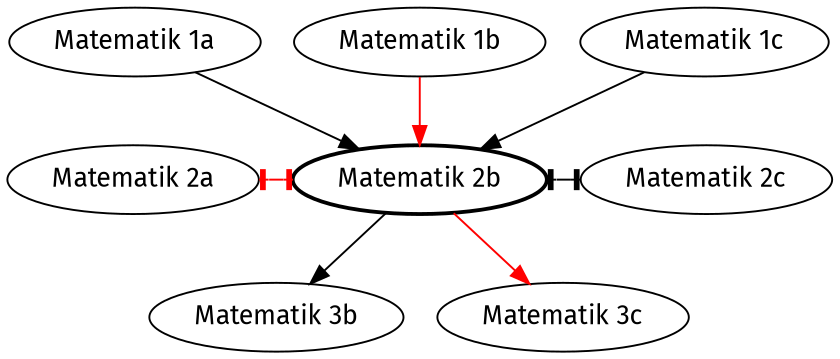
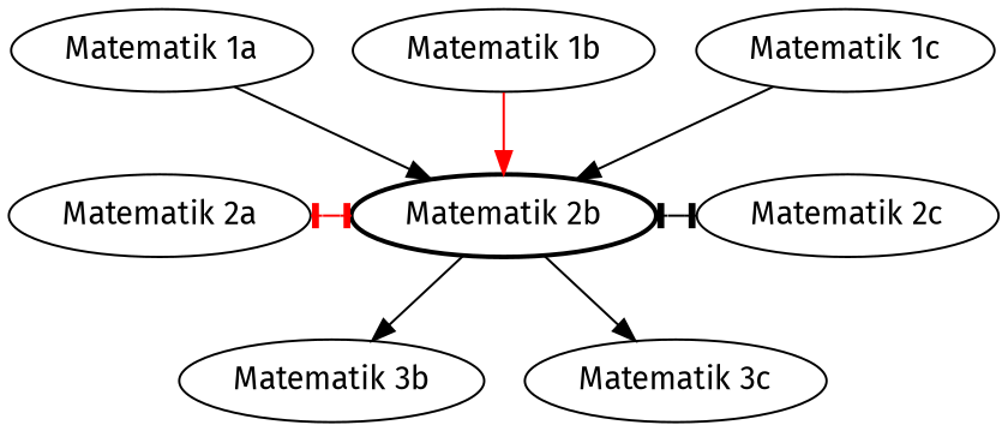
  digraph {
    fontname="Fira Sans"
    rankdir=TB
    node [fontname="Fira Sans"]
    edge [fontname="Fira Sans"]
    "Matematik 2b" [style=bold]
    "Matematik 2a"
    "Matematik 2c"
    "Matematik 3b"
    "Matematik 3c"
    "Matematik 1a"
    "Matematik 1b"
    "Matematik 1c"
    subgraph sub_1 {
      rank=same
      "Matematik 2b"
      "Matematik 2a"
      "Matematik 2c"
    }
    "Matematik 2b" -> "Matematik 2c" [arrowhead=tee arrowtail=tee color=black dir=both]
    "Matematik 2b" -> "Matematik 3b"
-   "Matematik 2b" -> "Matematik 3c" [color=red]
+   "Matematik 2b" -> "Matematik 3c"
    "Matematik 2a" -> "Matematik 2b" [arrowhead=tee arrowtail=tee color=red dir=both]
    "Matematik 1a" -> "Matematik 2b"
    "Matematik 1b" -> "Matematik 2b" [color=red]
    "Matematik 1c" -> "Matematik 2b"
  }
